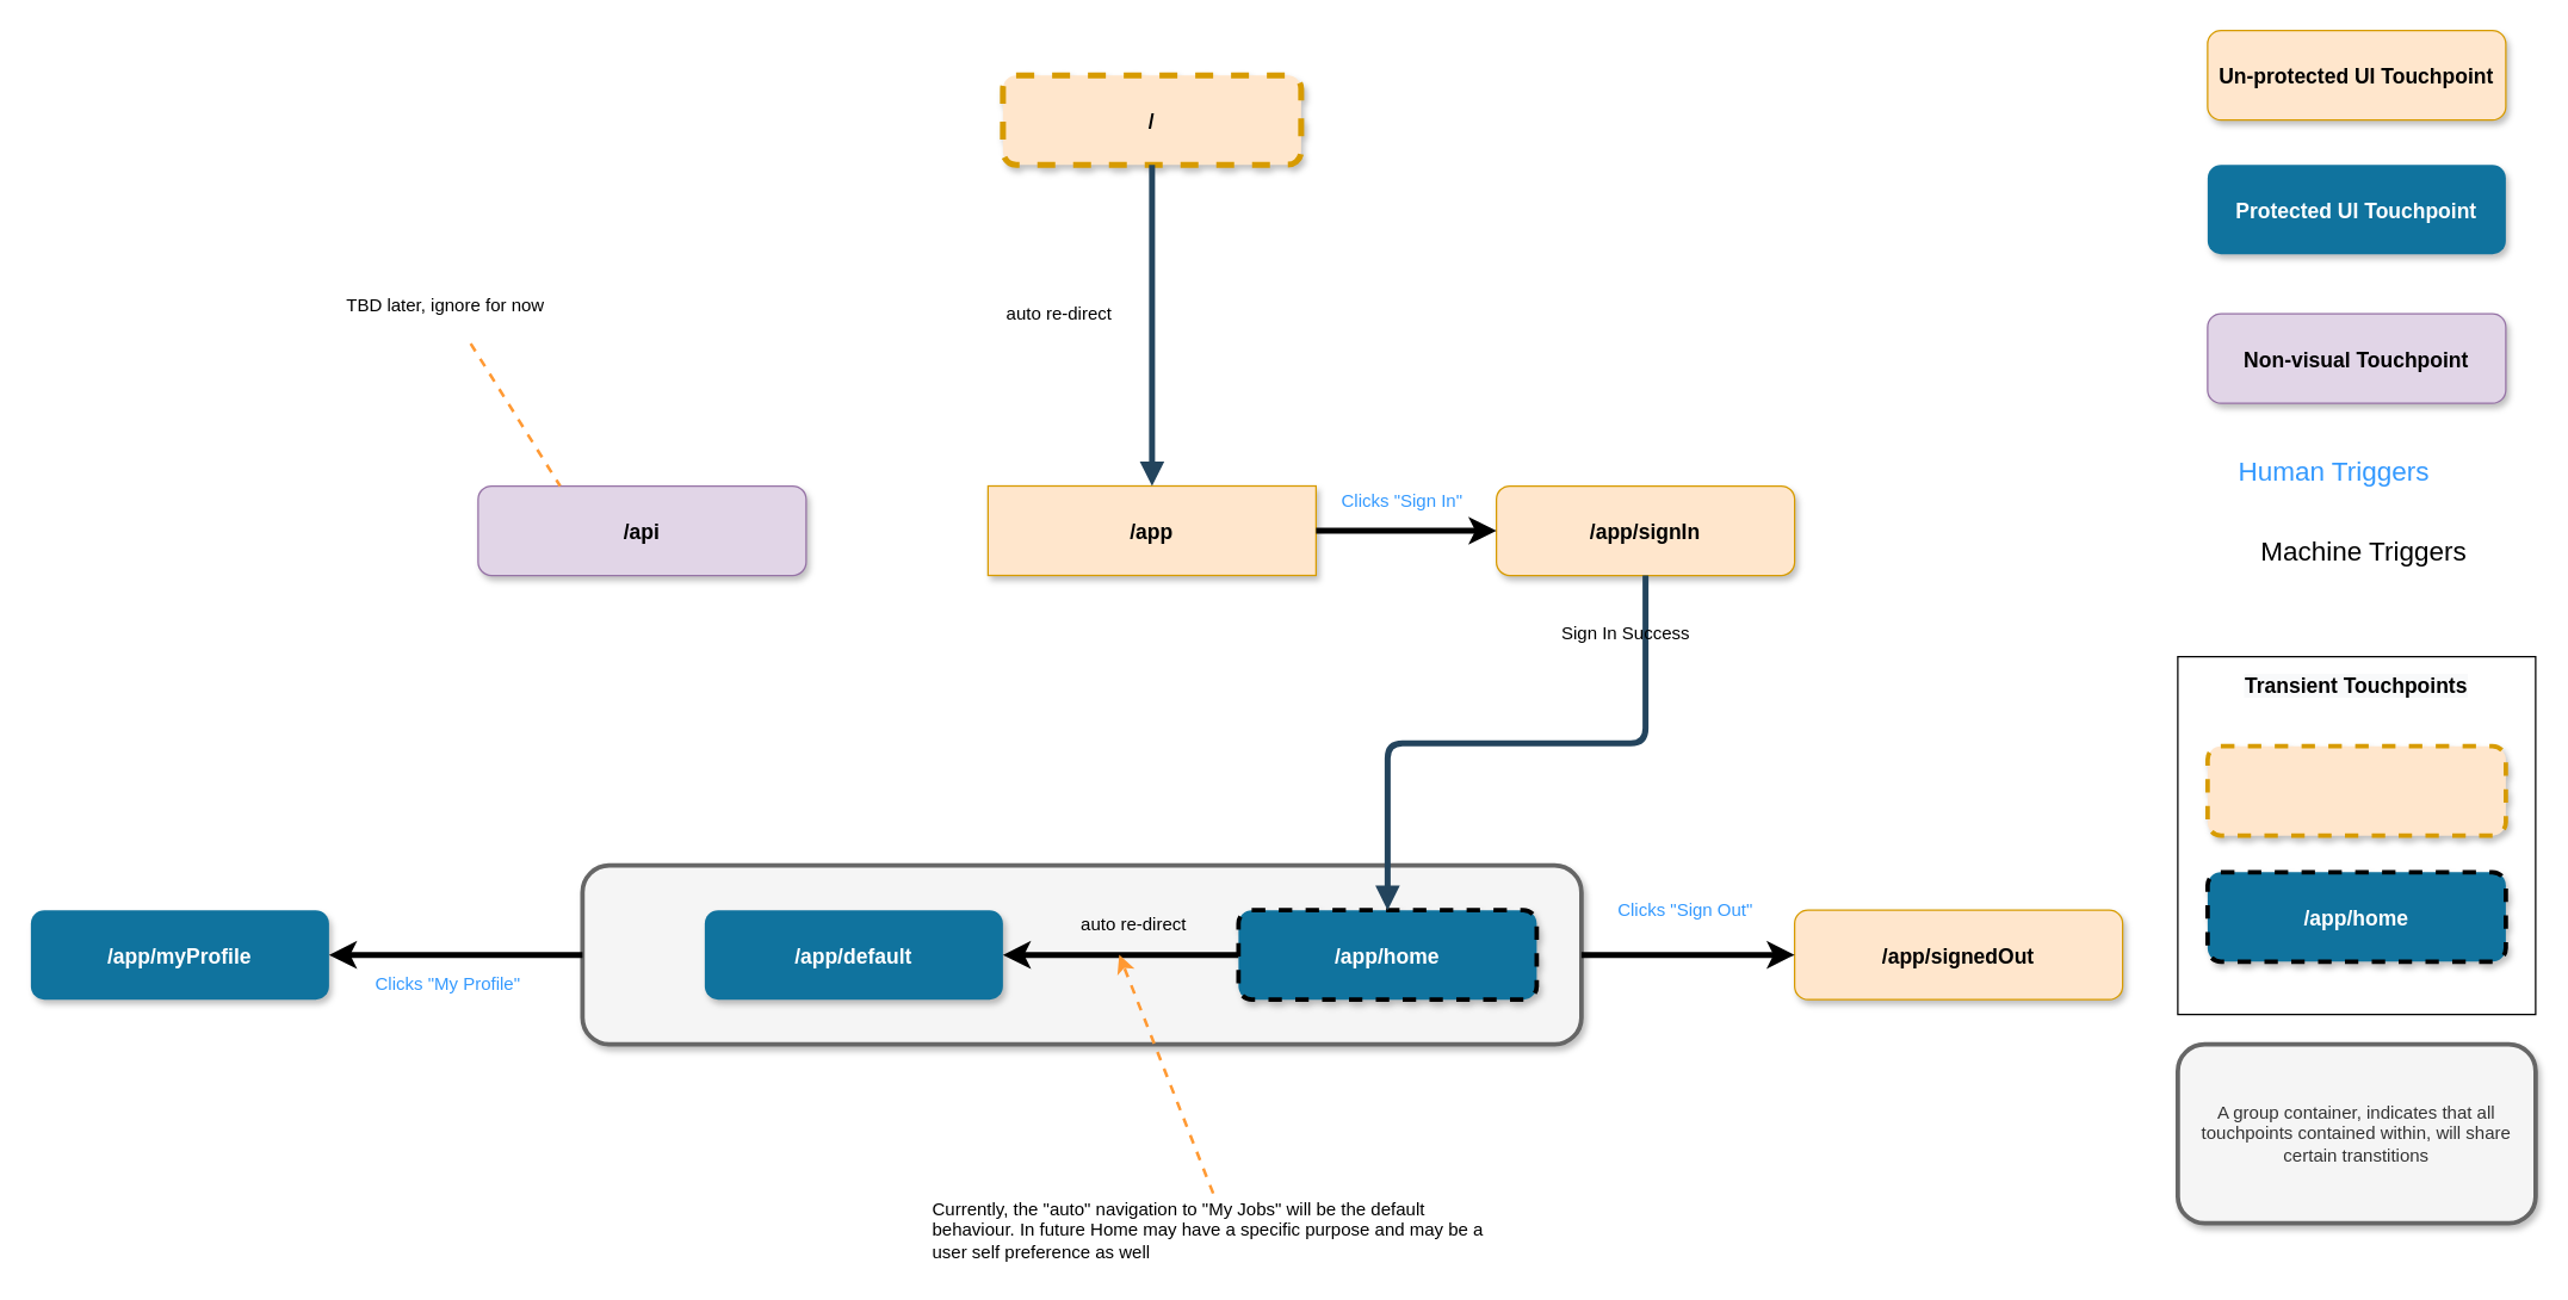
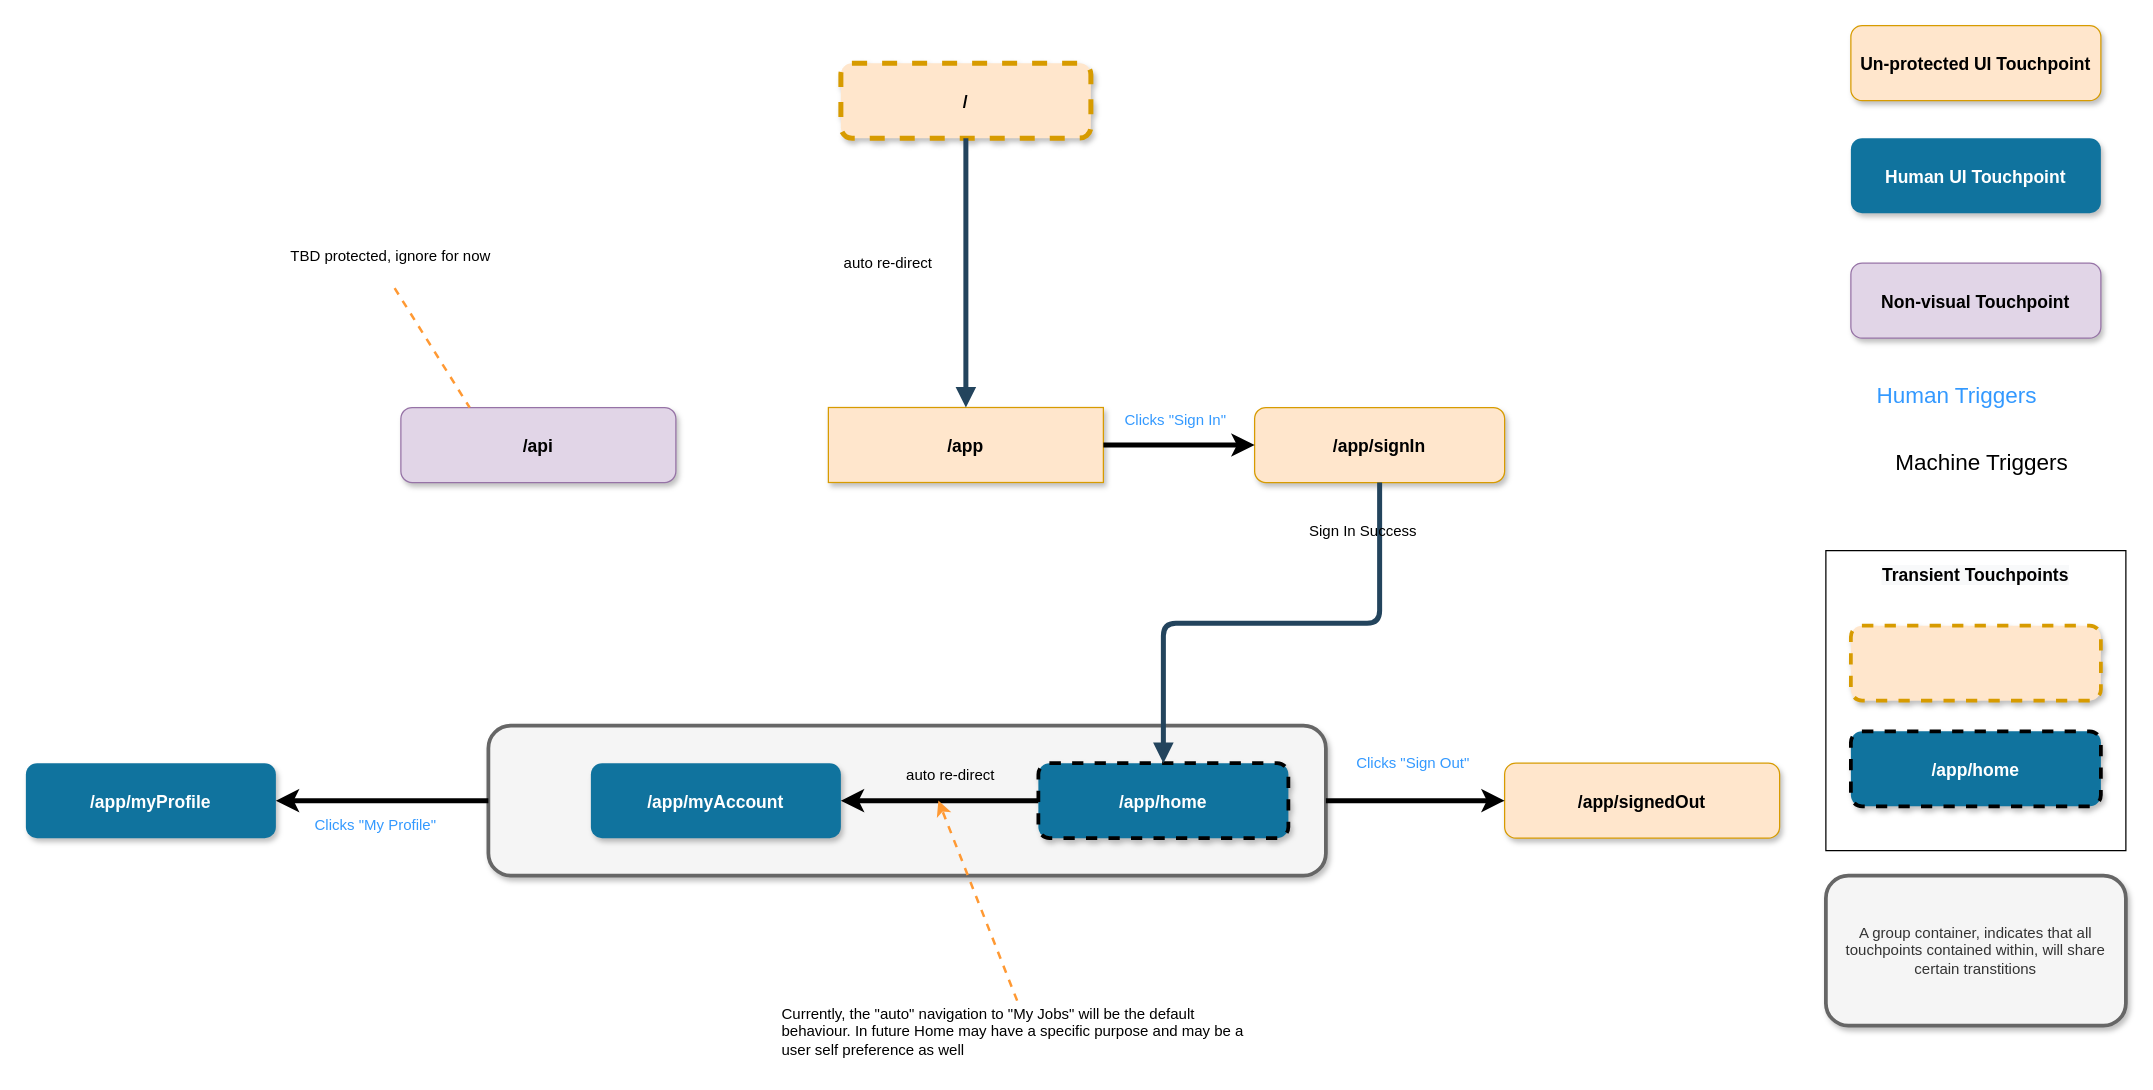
  <mxCell id="0" />
  <mxCell id="1" parent="0" />
  <mxCell id="2" value="" style="rounded=1;whiteSpace=wrap;html=1;fillColor=#f5f5f5;strokeColor=#666666;fontColor=#333333;strokeWidth=3;glass=0;shadow=1;sketch=0;" vertex="1" parent="1"><mxGeometry x="390" y="580" width="670" height="120" as="geometry" /></mxCell>
  <mxCell id="3" value="/" style="rounded=1;fillColor=#ffe6cc;strokeColor=#d79b00;shadow=1;fontStyle=1;fontSize=14;dashed=1;strokeWidth=4;" parent="1" vertex="1"><mxGeometry x="672" y="50" width="200" height="60" as="geometry" /></mxCell>
  <mxCell id="4" value="/app" style="fillColor=#ffe6cc;strokeColor=#d79b00;shadow=1;fontStyle=1;fontSize=14;strokeWidth=1;rounded=0;" parent="1" vertex="1"><mxGeometry x="662" y="325.5" width="220" height="60" as="geometry" /></mxCell>
  <mxCell id="5" value="/app/myProfile" style="rounded=1;fillColor=#10739E;strokeColor=none;shadow=1;gradientColor=none;fontStyle=1;fontColor=#FFFFFF;fontSize=14;" parent="1" vertex="1"><mxGeometry x="20" y="610" width="200" height="60" as="geometry" /></mxCell>
- <mxCell id="6" value="/app/default" style="rounded=1;fillColor=#10739E;strokeColor=none;shadow=1;gradientColor=none;fontStyle=1;fontColor=#FFFFFF;fontSize=14;" parent="1" vertex="1"><mxGeometry x="472" y="610" width="200" height="60" as="geometry" /></mxCell>
+ <mxCell id="6" value="/app/myAccount" style="rounded=1;fillColor=#10739E;strokeColor=none;shadow=1;gradientColor=none;fontStyle=1;fontColor=#FFFFFF;fontSize=14;" parent="1" vertex="1"><mxGeometry x="472" y="610" width="200" height="60" as="geometry" /></mxCell>
  <mxCell id="7" value="/app/signIn" style="rounded=1;fillColor=#ffe6cc;strokeColor=#d79b00;shadow=1;fontStyle=1;fontSize=14;" parent="1" vertex="1"><mxGeometry x="1003" y="325.5" width="200" height="60" as="geometry" /></mxCell>
  <mxCell id="8" value="" style="edgeStyle=elbowEdgeStyle;elbow=vertical;strokeWidth=4;endArrow=block;endFill=1;fontStyle=1;strokeColor=#23445D;" parent="1" source="3" target="4" edge="1"><mxGeometry x="22" y="165.5" width="100" height="100" as="geometry"><mxPoint x="22" y="245.5" as="sourcePoint" /><mxPoint x="122" y="145.5" as="targetPoint" /></mxGeometry></mxCell>
  <mxCell id="9" value="/api" style="rounded=1;fillColor=#e1d5e7;strokeColor=#9673a6;shadow=1;fontStyle=1;fontSize=14;" parent="1" vertex="1"><mxGeometry x="320" y="325.5" width="220" height="60" as="geometry" /></mxCell>
  <mxCell id="10" value="/app/home" style="rounded=1;fillColor=#10739E;shadow=1;gradientColor=none;fontStyle=1;fontColor=#FFFFFF;fontSize=14;dashed=1;strokeWidth=3;" parent="1" vertex="1"><mxGeometry x="830" y="610" width="200" height="60" as="geometry" /></mxCell>
  <mxCell id="11" value="" style="edgeStyle=elbowEdgeStyle;elbow=vertical;strokeWidth=4;endArrow=block;endFill=1;fontStyle=1;strokeColor=#23445D;entryX=0.5;entryY=0;entryDx=0;entryDy=0;exitX=0.5;exitY=1;exitDx=0;exitDy=0;" parent="1" source="7" target="10" edge="1"><mxGeometry x="650" y="90" width="100" height="100" as="geometry"><mxPoint x="827" y="380" as="sourcePoint" /><mxPoint x="1030" y="360" as="targetPoint" /></mxGeometry></mxCell>
  <mxCell id="12" value="" style="endArrow=classic;html=1;exitX=1;exitY=0.5;exitDx=0;exitDy=0;entryX=0;entryY=0.5;entryDx=0;entryDy=0;strokeWidth=4;" parent="1" source="4" target="7" edge="1"><mxGeometry width="50" height="50" relative="1" as="geometry"><mxPoint x="730" y="540" as="sourcePoint" /><mxPoint x="780" y="490" as="targetPoint" /><Array as="points" /></mxGeometry></mxCell>
  <mxCell id="13" value="Un-protected UI Touchpoint" style="rounded=1;fillColor=#ffe6cc;strokeColor=#d79b00;shadow=1;fontStyle=1;fontSize=14;" parent="1" vertex="1"><mxGeometry x="1480" y="20" width="200" height="60" as="geometry" /></mxCell>
- <mxCell id="14" value="Protected UI Touchpoint" style="rounded=1;fillColor=#10739E;strokeColor=none;shadow=1;gradientColor=none;fontStyle=1;fontColor=#FFFFFF;fontSize=14;" parent="1" vertex="1"><mxGeometry x="1480" y="110" width="200" height="60" as="geometry" /></mxCell>
+ <mxCell id="14" value="Human UI Touchpoint" style="rounded=1;fillColor=#10739E;strokeColor=none;shadow=1;gradientColor=none;fontStyle=1;fontColor=#FFFFFF;fontSize=14;" parent="1" vertex="1"><mxGeometry x="1480" y="110" width="200" height="60" as="geometry" /></mxCell>
  <mxCell id="15" value="Non-visual Touchpoint" style="rounded=1;fillColor=#e1d5e7;strokeColor=#9673a6;shadow=1;fontStyle=1;fontSize=14;" parent="1" vertex="1"><mxGeometry x="1480" y="210" width="200" height="60" as="geometry" /></mxCell>
  <mxCell id="16" value="Sign In Success" style="text;html=1;strokeColor=none;fillColor=none;align=center;verticalAlign=middle;whiteSpace=wrap;rounded=0;" vertex="1" parent="1"><mxGeometry x="1040" y="415" width="100" height="20" as="geometry" /></mxCell>
  <mxCell id="17" value="Clicks &quot;Sign In&quot;" style="text;html=1;strokeColor=none;fillColor=none;align=center;verticalAlign=middle;whiteSpace=wrap;rounded=0;fontColor=#3399FF;" vertex="1" parent="1"><mxGeometry x="890" y="325.5" width="100" height="20" as="geometry" /></mxCell>
  <mxCell id="18" value="" style="endArrow=classic;html=1;strokeWidth=4;exitX=0;exitY=0.5;exitDx=0;exitDy=0;entryX=1;entryY=0.5;entryDx=0;entryDy=0;" edge="1" parent="1" source="10" target="6"><mxGeometry width="50" height="50" relative="1" as="geometry"><mxPoint x="770" y="530" as="sourcePoint" /><mxPoint x="820" y="480" as="targetPoint" /></mxGeometry></mxCell>
  <mxCell id="19" value="" style="endArrow=classic;html=1;strokeWidth=4;exitX=0;exitY=0.5;exitDx=0;exitDy=0;" edge="1" parent="1" source="2" target="5"><mxGeometry width="50" height="50" relative="1" as="geometry"><mxPoint x="390" y="639.17" as="sourcePoint" /><mxPoint x="232" y="639.17" as="targetPoint" /></mxGeometry></mxCell>
  <mxCell id="20" value="auto re-direct" style="text;html=1;strokeColor=none;fillColor=none;align=center;verticalAlign=middle;whiteSpace=wrap;rounded=0;" vertex="1" parent="1"><mxGeometry x="660" y="200" width="100" height="20" as="geometry" /></mxCell>
  <mxCell id="21" value="auto re-direct" style="text;html=1;strokeColor=none;fillColor=none;align=center;verticalAlign=middle;whiteSpace=wrap;rounded=0;" vertex="1" parent="1"><mxGeometry x="710" y="610" width="100" height="20" as="geometry" /></mxCell>
  <mxCell id="22" value="Clicks &quot;My Profile&quot;" style="text;html=1;strokeColor=none;fillColor=none;align=center;verticalAlign=middle;whiteSpace=wrap;rounded=0;fontColor=#3399FF;" vertex="1" parent="1"><mxGeometry x="250" y="650" width="100" height="20" as="geometry" /></mxCell>
  <mxCell id="23" value="Currently, the &quot;auto&quot; navigation to &quot;My Jobs&quot; will be the default behaviour. In future Home may have a specific purpose and may be a user self preference as well" style="text;html=1;strokeColor=none;fillColor=none;align=left;verticalAlign=middle;whiteSpace=wrap;rounded=0;shadow=1;glass=0;sketch=0;" vertex="1" parent="1"><mxGeometry x="623" y="800" width="380" height="50" as="geometry" /></mxCell>
  <mxCell id="24" value="" style="rounded=1;fillColor=#ffe6cc;strokeColor=#d79b00;shadow=1;fontStyle=1;fontSize=14;strokeWidth=3;dashed=1;" vertex="1" parent="1"><mxGeometry x="1480" y="500" width="200" height="60" as="geometry" /></mxCell>
  <mxCell id="25" value="/app/home" style="rounded=1;fillColor=#10739E;shadow=1;gradientColor=none;fontStyle=1;fontColor=#FFFFFF;fontSize=14;dashed=1;strokeWidth=3;" vertex="1" parent="1"><mxGeometry x="1480" y="584.5" width="200" height="60" as="geometry" /></mxCell>
  <mxCell id="26" value="" style="rounded=0;whiteSpace=wrap;html=1;shadow=0;glass=0;sketch=0;strokeColor=#000000;strokeWidth=1;fontColor=#000000;fillColor=none;" vertex="1" parent="1"><mxGeometry x="1460" y="440" width="240" height="240" as="geometry" /></mxCell>
  <mxCell id="27" value="&lt;span style=&quot;color: rgb(0 , 0 , 0) ; font-family: &amp;#34;helvetica&amp;#34; ; font-size: 14px ; font-style: normal ; font-weight: 700 ; letter-spacing: normal ; text-align: center ; text-indent: 0px ; text-transform: none ; word-spacing: 0px ; background-color: rgb(248 , 249 , 250) ; display: inline ; float: none&quot;&gt;Transient Touchpoints&lt;/span&gt;" style="text;html=1;strokeColor=none;fillColor=none;align=center;verticalAlign=middle;whiteSpace=wrap;rounded=0;shadow=0;glass=0;sketch=0;fontColor=#000000;" vertex="1" parent="1"><mxGeometry x="1490" y="450" width="180" height="20" as="geometry" /></mxCell>
  <mxCell id="28" value="" style="endArrow=classic;html=1;strokeWidth=2;fontColor=#000000;exitX=0.5;exitY=0;exitDx=0;exitDy=0;strokeColor=#FF9933;dashed=1;" edge="1" parent="1" source="23"><mxGeometry width="50" height="50" relative="1" as="geometry"><mxPoint x="720" y="780" as="sourcePoint" /><mxPoint x="750" y="640" as="targetPoint" /></mxGeometry></mxCell>
  <mxCell id="29" value="Human Triggers" style="text;html=1;strokeColor=none;fillColor=none;align=center;verticalAlign=middle;whiteSpace=wrap;rounded=0;fontColor=#3399FF;fontSize=18;" vertex="1" parent="1"><mxGeometry x="1475" y="305.5" width="180" height="20" as="geometry" /></mxCell>
  <mxCell id="30" value="Machine Triggers" style="text;html=1;strokeColor=none;fillColor=none;align=center;verticalAlign=middle;whiteSpace=wrap;rounded=0;fontSize=18;" vertex="1" parent="1"><mxGeometry x="1490" y="360" width="190" height="20" as="geometry" /></mxCell>
  <mxCell id="31" value="/app/signedOut" style="rounded=1;fillColor=#ffe6cc;strokeColor=#d79b00;shadow=1;fontStyle=1;fontSize=14;strokeWidth=1;" vertex="1" parent="1"><mxGeometry x="1203" y="610" width="220" height="60" as="geometry" /></mxCell>
  <mxCell id="32" value="" style="endArrow=classic;html=1;strokeWidth=4;exitX=1;exitY=0.5;exitDx=0;exitDy=0;entryX=0;entryY=0.5;entryDx=0;entryDy=0;" edge="1" parent="1" source="2" target="31"><mxGeometry width="50" height="50" relative="1" as="geometry"><mxPoint x="1130" y="740" as="sourcePoint" /><mxPoint x="960" y="740" as="targetPoint" /></mxGeometry></mxCell>
  <mxCell id="33" value="A group container, indicates that all touchpoints contained within, will share certain transtitions" style="rounded=1;whiteSpace=wrap;html=1;fillColor=#f5f5f5;strokeColor=#666666;fontColor=#333333;strokeWidth=3;glass=0;shadow=1;sketch=0;" vertex="1" parent="1"><mxGeometry x="1460" y="700" width="240" height="120" as="geometry" /></mxCell>
  <mxCell id="34" value="Clicks &quot;Sign Out&quot;" style="text;html=1;strokeColor=none;fillColor=none;align=center;verticalAlign=middle;whiteSpace=wrap;rounded=0;fontColor=#3399FF;" vertex="1" parent="1"><mxGeometry x="1080" y="600" width="100" height="20" as="geometry" /></mxCell>
- <mxCell id="35" value="TBD later, ignore for now" style="text;html=1;strokeColor=none;fillColor=none;align=left;verticalAlign=middle;whiteSpace=wrap;rounded=0;shadow=1;glass=0;sketch=0;" vertex="1" parent="1"><mxGeometry x="230" y="180" width="170" height="50" as="geometry" /></mxCell>
+ <mxCell id="35" value="TBD protected, ignore for now" style="text;html=1;strokeColor=none;fillColor=none;align=left;verticalAlign=middle;whiteSpace=wrap;rounded=0;shadow=1;glass=0;sketch=0;" vertex="1" parent="1"><mxGeometry x="230" y="180" width="170" height="50" as="geometry" /></mxCell>
  <mxCell id="36" value="" style="endArrow=none;html=1;strokeWidth=2;fontColor=#000000;exitX=0.5;exitY=1;exitDx=0;exitDy=0;strokeColor=#FF9933;dashed=1;entryX=0.25;entryY=0;entryDx=0;entryDy=0;" edge="1" parent="1" source="35" target="9"><mxGeometry width="50" height="50" relative="1" as="geometry"><mxPoint x="303" y="450" as="sourcePoint" /><mxPoint x="240" y="290" as="targetPoint" /></mxGeometry></mxCell>
